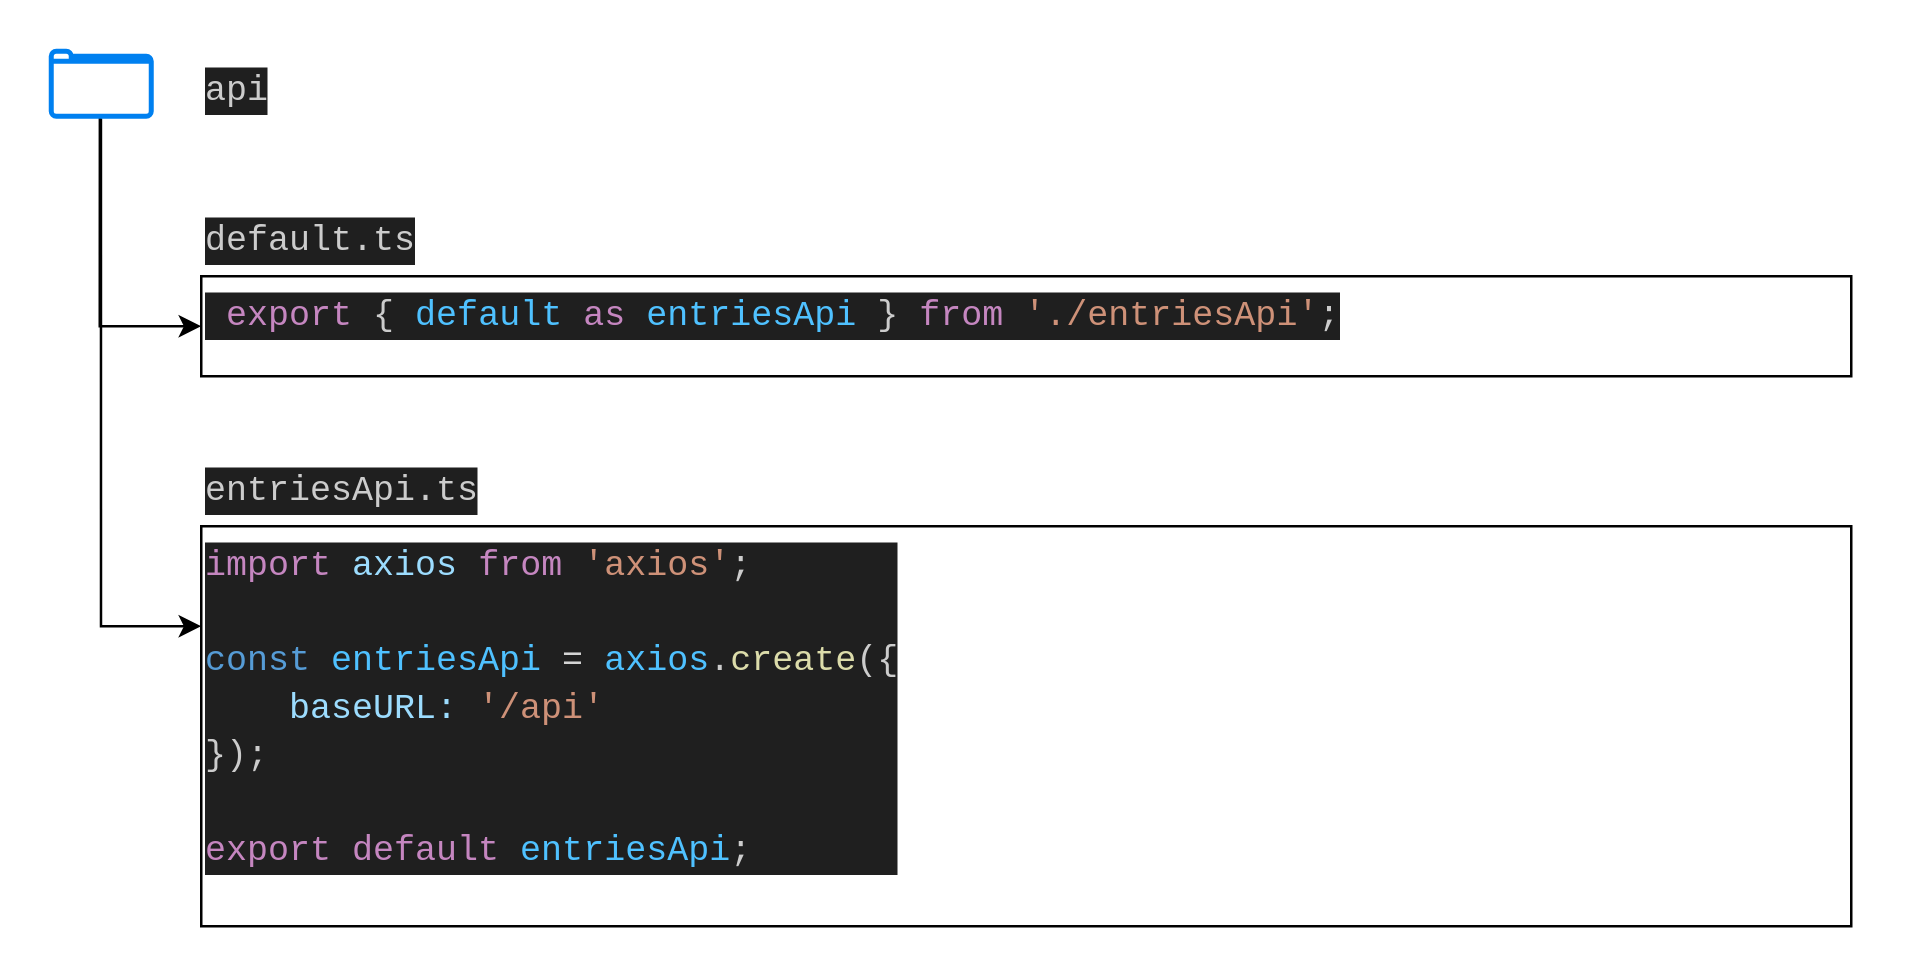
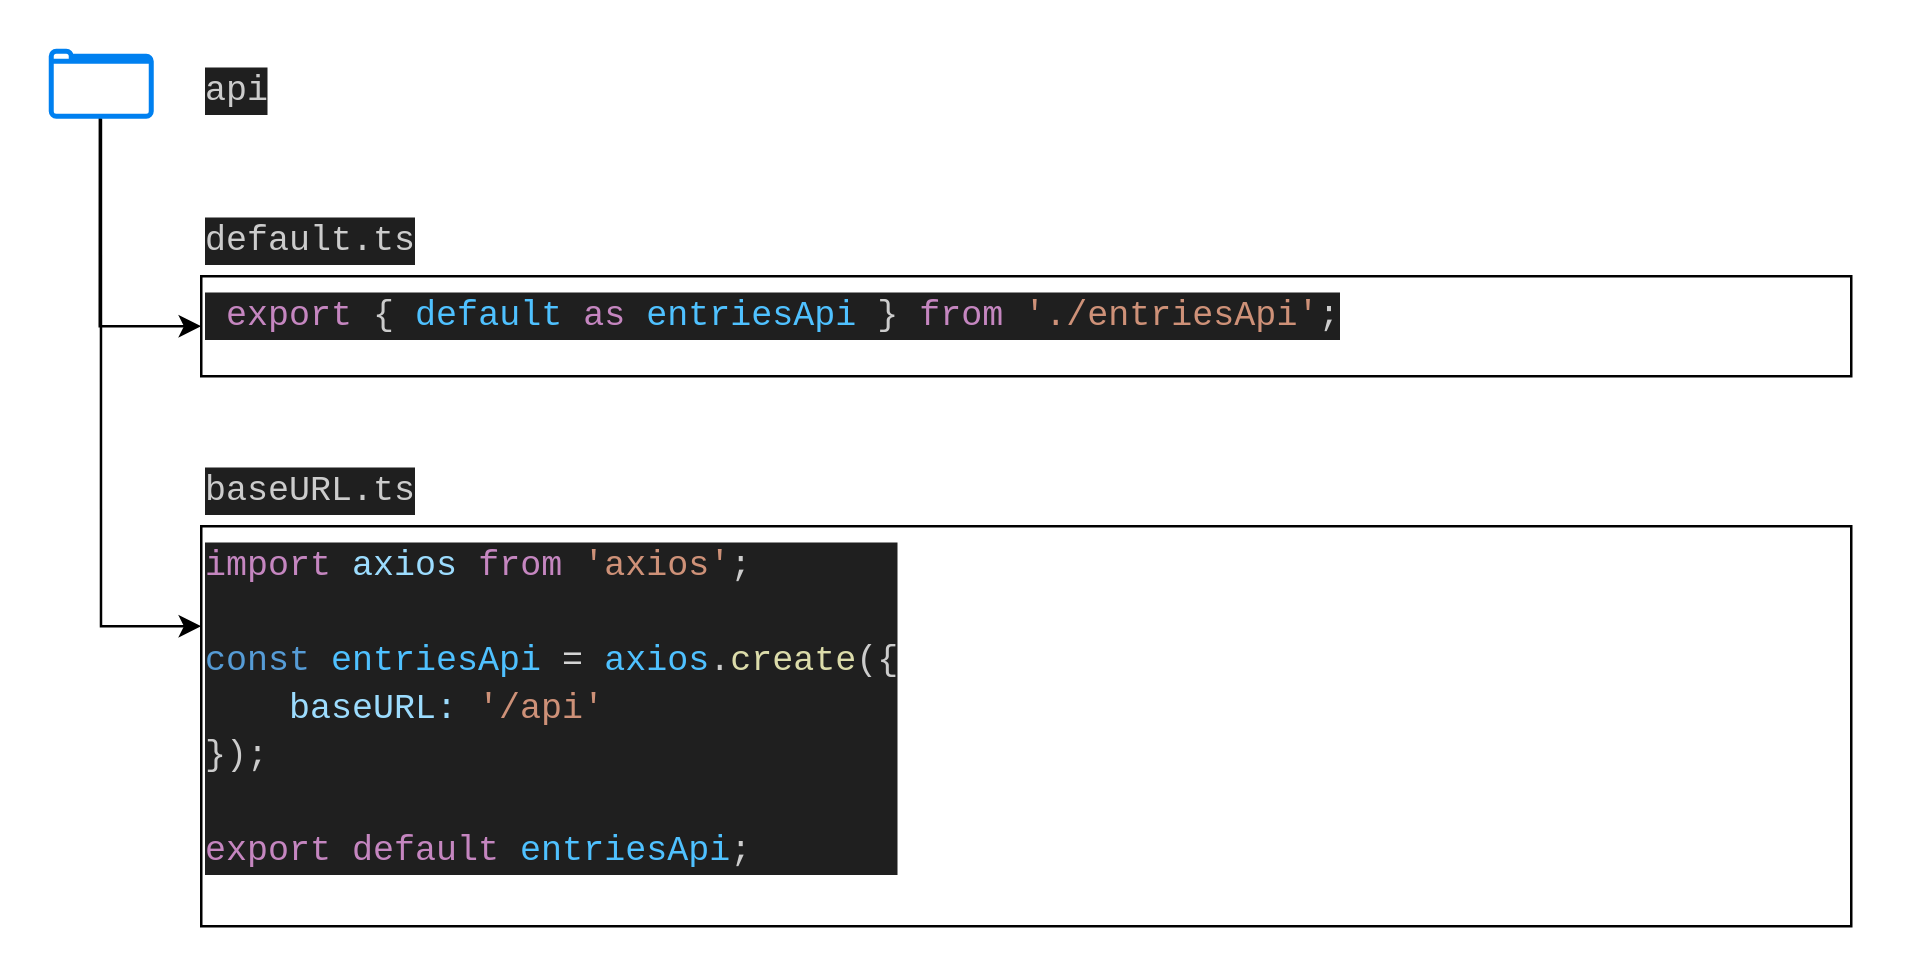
  <mxCell id="0" />
  <mxCell id="1" parent="0" />
  <mxCell id="2" value="&lt;div style=&quot;color: rgb(204, 204, 204); background-color: rgb(31, 31, 31); font-family: Consolas, &amp;quot;Courier New&amp;quot;, monospace; font-weight: normal; font-size: 14px; line-height: 19px;&quot;&gt;&lt;div&gt;&lt;span style=&quot;color: #cccccc;&quot;&gt;&amp;nbsp;&lt;/span&gt;&lt;span style=&quot;color: #c586c0;&quot;&gt;export&lt;/span&gt;&lt;span style=&quot;color: #cccccc;&quot;&gt; { &lt;/span&gt;&lt;span style=&quot;color: #4fc1ff;&quot;&gt;default&lt;/span&gt;&lt;span style=&quot;color: #cccccc;&quot;&gt; &lt;/span&gt;&lt;span style=&quot;color: #c586c0;&quot;&gt;as&lt;/span&gt;&lt;span style=&quot;color: #cccccc;&quot;&gt; &lt;/span&gt;&lt;span style=&quot;color: #4fc1ff;&quot;&gt;entriesApi&lt;/span&gt;&lt;span style=&quot;color: #cccccc;&quot;&gt; } &lt;/span&gt;&lt;span style=&quot;color: #c586c0;&quot;&gt;from&lt;/span&gt;&lt;span style=&quot;color: #cccccc;&quot;&gt; &lt;/span&gt;&lt;span style=&quot;color: #ce9178;&quot;&gt;'./entriesApi'&lt;/span&gt;&lt;span style=&quot;color: #cccccc;&quot;&gt;;&lt;/span&gt;&lt;/div&gt;&lt;/div&gt;" style="text;whiteSpace=wrap;html=1;labelBorderColor=none;rounded=0;strokeColor=#000000;" vertex="1" parent="1"><mxGeometry x="80" y="110" width="660" height="40" as="geometry" /></mxCell>
  <mxCell id="3" value="&lt;div style=&quot;color: rgb(204, 204, 204); background-color: rgb(31, 31, 31); font-family: Consolas, &amp;quot;Courier New&amp;quot;, monospace; font-weight: normal; font-size: 14px; line-height: 19px;&quot;&gt;&lt;div&gt;&lt;span style=&quot;color: #c586c0;&quot;&gt;import&lt;/span&gt;&lt;span style=&quot;color: #cccccc;&quot;&gt; &lt;/span&gt;&lt;span style=&quot;color: #9cdcfe;&quot;&gt;axios&lt;/span&gt;&lt;span style=&quot;color: #cccccc;&quot;&gt; &lt;/span&gt;&lt;span style=&quot;color: #c586c0;&quot;&gt;from&lt;/span&gt;&lt;span style=&quot;color: #cccccc;&quot;&gt; &lt;/span&gt;&lt;span style=&quot;color: #ce9178;&quot;&gt;'axios'&lt;/span&gt;&lt;span style=&quot;color: #cccccc;&quot;&gt;;&lt;/span&gt;&lt;/div&gt;&lt;br&gt;&lt;div&gt;&lt;span style=&quot;color: #569cd6;&quot;&gt;const&lt;/span&gt;&lt;span style=&quot;color: #cccccc;&quot;&gt; &lt;/span&gt;&lt;span style=&quot;color: #4fc1ff;&quot;&gt;entriesApi&lt;/span&gt;&lt;span style=&quot;color: #cccccc;&quot;&gt; &lt;/span&gt;&lt;span style=&quot;color: #d4d4d4;&quot;&gt;=&lt;/span&gt;&lt;span style=&quot;color: #cccccc;&quot;&gt; &lt;/span&gt;&lt;span style=&quot;color: #4fc1ff;&quot;&gt;axios&lt;/span&gt;&lt;span style=&quot;color: #cccccc;&quot;&gt;.&lt;/span&gt;&lt;span style=&quot;color: #dcdcaa;&quot;&gt;create&lt;/span&gt;&lt;span style=&quot;color: #cccccc;&quot;&gt;({&lt;/span&gt;&lt;/div&gt;&lt;div&gt;&lt;span style=&quot;color: #cccccc;&quot;&gt;&amp;nbsp; &amp;nbsp; &lt;/span&gt;&lt;span style=&quot;color: #9cdcfe;&quot;&gt;baseURL&lt;/span&gt;&lt;span style=&quot;color: #9cdcfe;&quot;&gt;:&lt;/span&gt;&lt;span style=&quot;color: #cccccc;&quot;&gt; &lt;/span&gt;&lt;span style=&quot;color: #ce9178;&quot;&gt;'/api'&lt;/span&gt;&lt;/div&gt;&lt;div&gt;&lt;span style=&quot;color: #cccccc;&quot;&gt;});&lt;/span&gt;&lt;/div&gt;&lt;br&gt;&lt;div&gt;&lt;span style=&quot;color: #c586c0;&quot;&gt;export&lt;/span&gt;&lt;span style=&quot;color: #cccccc;&quot;&gt; &lt;/span&gt;&lt;span style=&quot;color: #c586c0;&quot;&gt;default&lt;/span&gt;&lt;span style=&quot;color: #cccccc;&quot;&gt; &lt;/span&gt;&lt;span style=&quot;color: #4fc1ff;&quot;&gt;entriesApi&lt;/span&gt;&lt;span style=&quot;color: #cccccc;&quot;&gt;;&lt;/span&gt;&lt;/div&gt;&lt;/div&gt;" style="text;whiteSpace=wrap;html=1;strokeColor=#000000;" vertex="1" parent="1"><mxGeometry x="80" y="210" width="660" height="160" as="geometry" /></mxCell>
  <mxCell id="4" style="edgeStyle=orthogonalEdgeStyle;rounded=0;orthogonalLoop=1;jettySize=auto;html=1;entryX=0;entryY=0.5;entryDx=0;entryDy=0;exitX=0.486;exitY=1.012;exitDx=0;exitDy=0;exitPerimeter=0;strokeColor=#000000;" edge="1" parent="1" source="6" target="2"><mxGeometry relative="1" as="geometry" /></mxCell>
  <mxCell id="5" style="edgeStyle=orthogonalEdgeStyle;rounded=0;orthogonalLoop=1;jettySize=auto;html=1;entryX=0;entryY=0.25;entryDx=0;entryDy=0;exitX=0.497;exitY=1.03;exitDx=0;exitDy=0;exitPerimeter=0;strokeColor=#000000;" edge="1" parent="1" source="6" target="3"><mxGeometry relative="1" as="geometry" /></mxCell>
  <mxCell id="6" value="" style="html=1;verticalLabelPosition=bottom;align=center;labelBackgroundColor=#ffffff;verticalAlign=top;strokeWidth=2;strokeColor=#0080F0;shadow=0;dashed=0;shape=mxgraph.ios7.icons.folder;aspect=fixed;" vertex="1" parent="1"><mxGeometry x="20" y="20" width="40" height="26" as="geometry" /></mxCell>
  <mxCell id="7" value="&lt;div style=&quot;color: rgb(204, 204, 204); background-color: rgb(31, 31, 31); font-family: Consolas, &amp;quot;Courier New&amp;quot;, monospace; font-weight: normal; font-size: 14px; line-height: 19px;&quot;&gt;&lt;div&gt;api&lt;/div&gt;&lt;/div&gt;" style="text;whiteSpace=wrap;html=1;" vertex="1" parent="1"><mxGeometry x="80" y="20" width="450" height="40" as="geometry" /></mxCell>
  <mxCell id="8" value="&lt;div style=&quot;color: rgb(204, 204, 204); background-color: rgb(31, 31, 31); font-family: Consolas, &amp;quot;Courier New&amp;quot;, monospace; font-weight: normal; font-size: 14px; line-height: 19px;&quot;&gt;&lt;div&gt;default.ts&lt;/div&gt;&lt;/div&gt;" style="text;whiteSpace=wrap;html=1;" vertex="1" parent="1"><mxGeometry x="80" y="80" width="450" height="40" as="geometry" /></mxCell>
- <mxCell id="9" value="&lt;div style=&quot;color: rgb(204, 204, 204); background-color: rgb(31, 31, 31); font-family: Consolas, &amp;quot;Courier New&amp;quot;, monospace; font-weight: normal; font-size: 14px; line-height: 19px;&quot;&gt;&lt;div&gt;entriesApi.ts&lt;/div&gt;&lt;/div&gt;" style="text;whiteSpace=wrap;html=1;" vertex="1" parent="1"><mxGeometry x="80" y="180" width="450" height="40" as="geometry" /></mxCell>
+ <mxCell id="9" value="&lt;div style=&quot;color: rgb(204, 204, 204); background-color: rgb(31, 31, 31); font-family: Consolas, &amp;quot;Courier New&amp;quot;, monospace; font-weight: normal; font-size: 14px; line-height: 19px;&quot;&gt;&lt;div&gt;baseURL.ts&lt;/div&gt;&lt;/div&gt;" style="text;whiteSpace=wrap;html=1;" vertex="1" parent="1"><mxGeometry x="80" y="180" width="450" height="40" as="geometry" /></mxCell>
